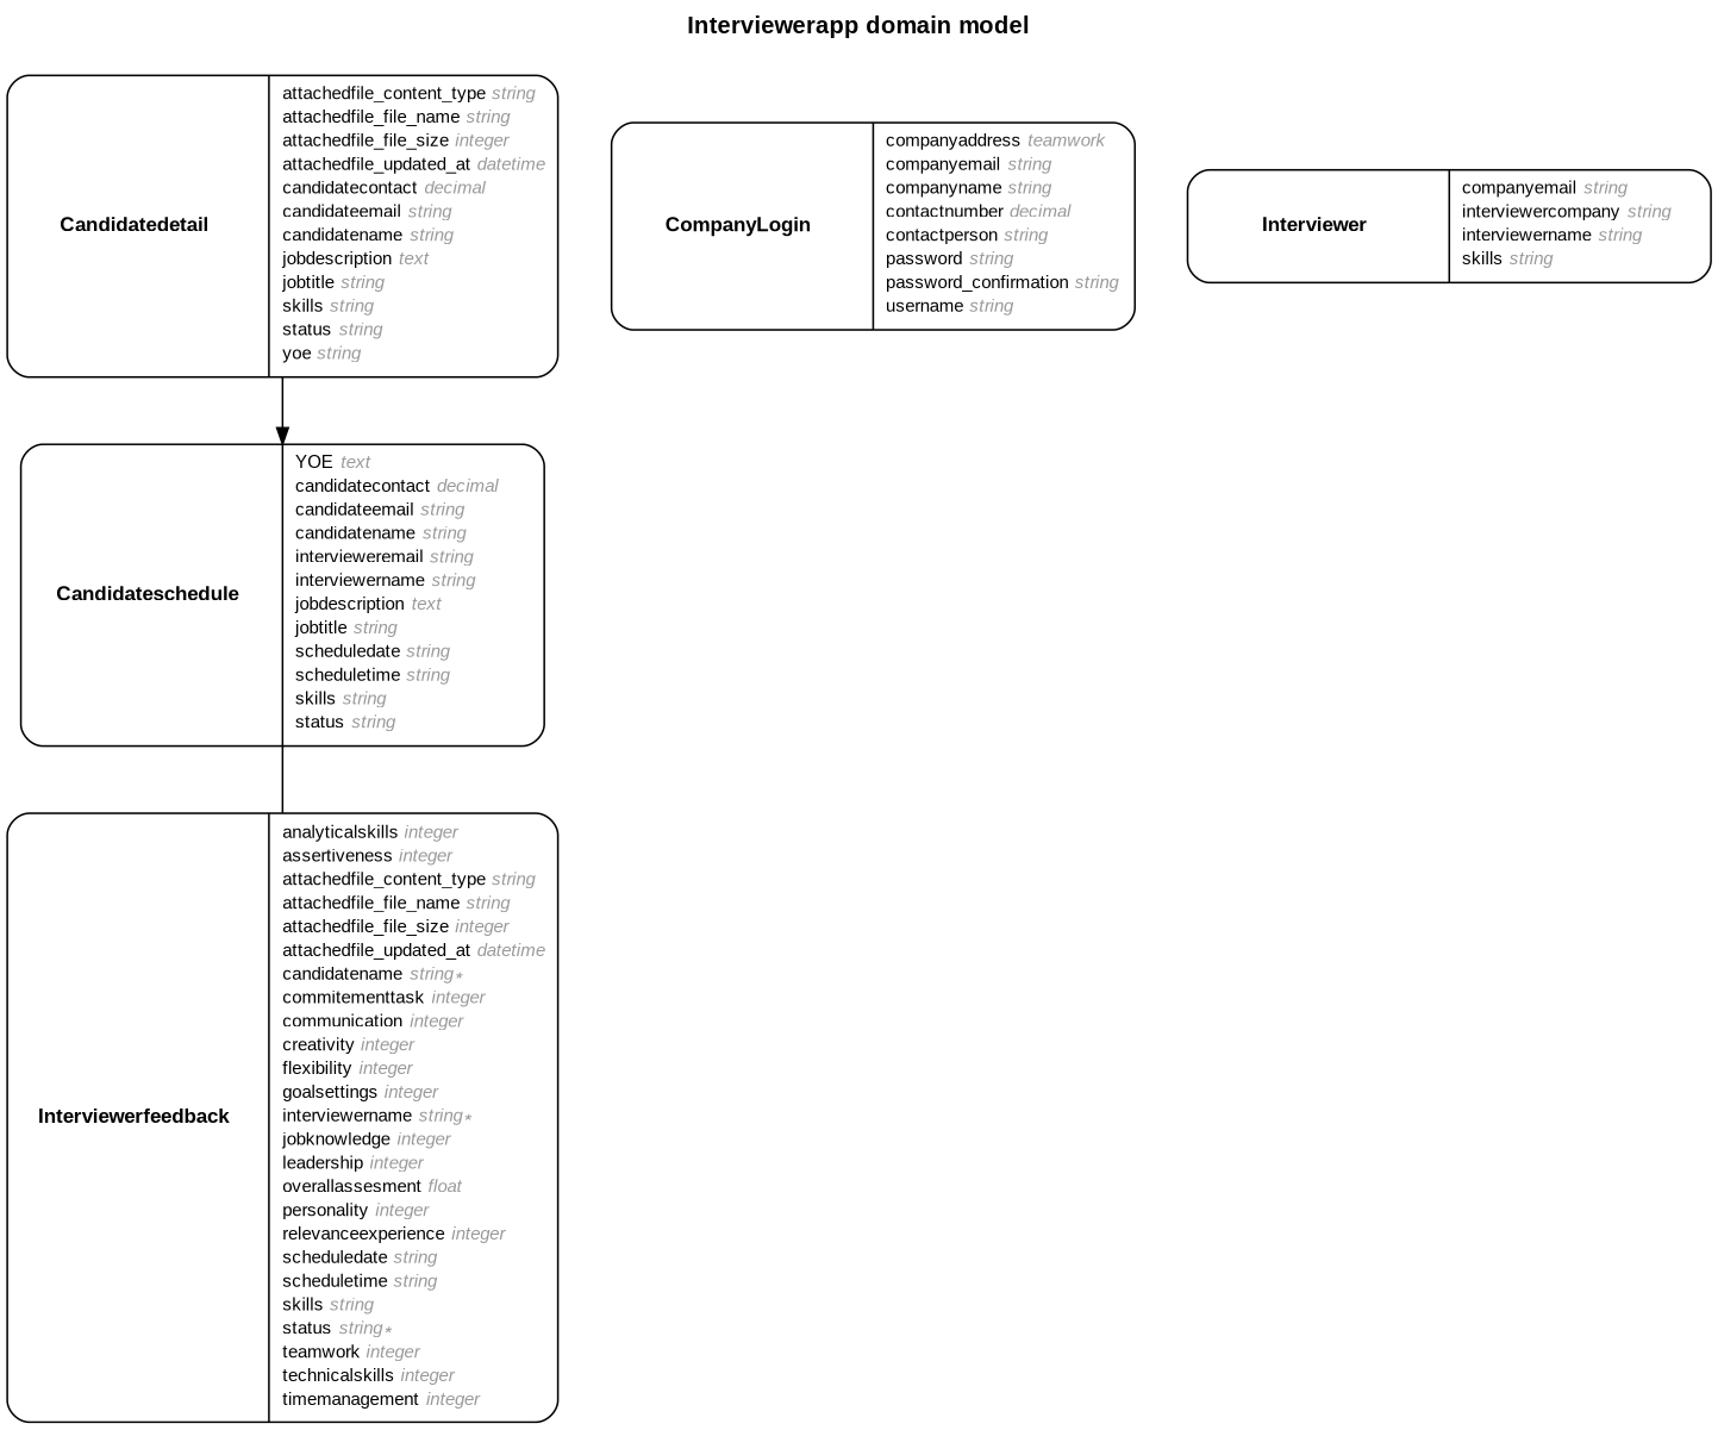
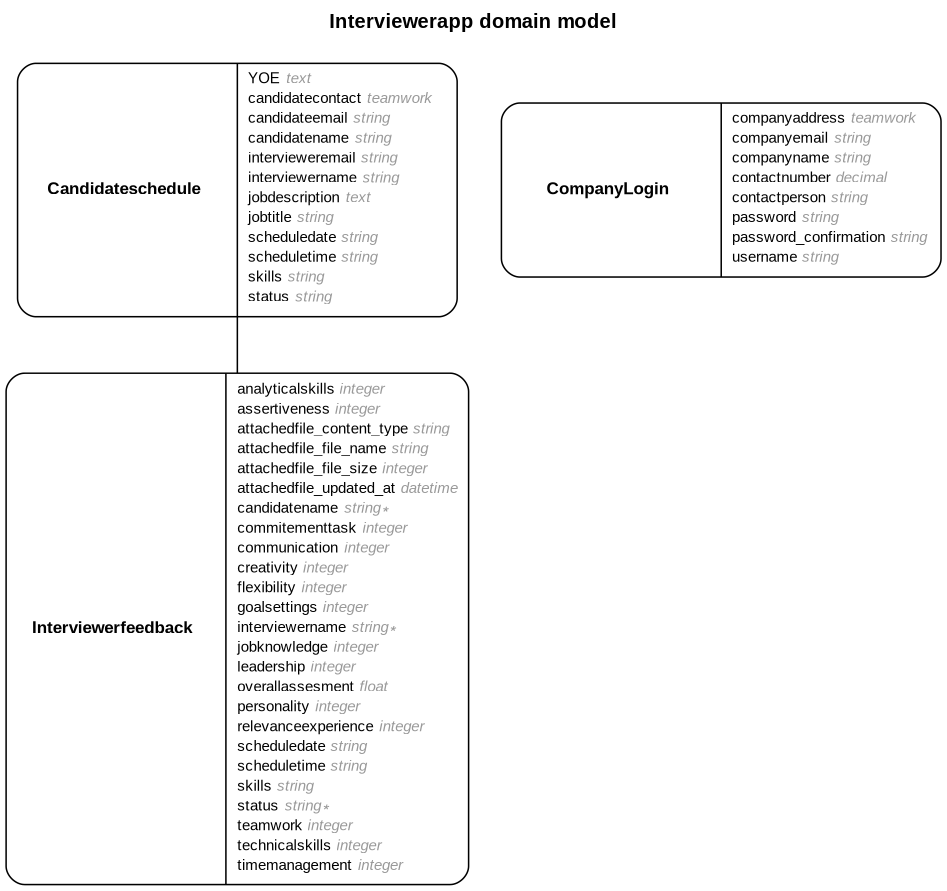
  digraph {
    concentrate=true
    fontname="Arial Bold"
    fontsize=13
    label="Interviewerapp domain model\n\n"
    labelloc=t
    nodesep=0.4
    rankdir=TB
    ranksep=0.5
    node [fontname=Arial fontsize=10 margin="0.07,0.05" penwidth=1.0 shape=Mrecord]
    edge [arrowsize=0.9 arrowtail=none dir=both fontname=Arial fontsize=7 labelangle=32 labeldistance=1.8 penwidth=1.0 weight=2]
-   n1 [label=<<table border="0" align="center" cellspacing="0.5" cellpadding="0" width="134">   <tr><td align="center" valign="bottom" width="130"><font face="Arial Bold" point-size="11">Candidatedetail</font></td></tr> </table> | <table border="0" align="left" cellspacing="2" cellpadding="0" width="134">   <tr><td align="left" width="130" port="attachedfile_content_type">attachedfile_content_type <font face="Arial Italic" color="grey60">string</font></td></tr>   <tr><td align="left" width="130" port="attachedfile_file_name">attachedfile_file_name <font face="Arial Italic" color="grey60">string</font></td></tr>   <tr><td align="left" width="130" port="attachedfile_file_size">attachedfile_file_size <font face="Arial Italic" color="grey60">integer</font></td></tr>   <tr><td align="left" width="130" port="attachedfile_updated_at">attachedfile_updated_at <font face="Arial Italic" color="grey60">datetime</font></td></tr>   <tr><td align="left" width="130" port="candidatecontact">candidatecontact <font face="Arial Italic" color="grey60">decimal</font></td></tr>   <tr><td align="left" width="130" port="candidateemail">candidateemail <font face="Arial Italic" color="grey60">string</font></td></tr>   <tr><td align="left" width="130" port="candidatename">candidatename <font face="Arial Italic" color="grey60">string</font></td></tr>   <tr><td align="left" width="130" port="jobdescription">jobdescription <font face="Arial Italic" color="grey60">text</font></td></tr>   <tr><td align="left" width="130" port="jobtitle">jobtitle <font face="Arial Italic" color="grey60">string</font></td></tr>   <tr><td align="left" width="130" port="skills">skills <font face="Arial Italic" color="grey60">string</font></td></tr>   <tr><td align="left" width="130" port="status">status <font face="Arial Italic" color="grey60">string</font></td></tr>   <tr><td align="left" width="130" port="yoe">yoe <font face="Arial Italic" color="grey60">string</font></td></tr> </table> >]
-   n2 [label=<<table border="0" align="center" cellspacing="0.5" cellpadding="0" width="134">   <tr><td align="center" valign="bottom" width="130"><font face="Arial Bold" point-size="11">Candidateschedule</font></td></tr> </table> | <table border="0" align="left" cellspacing="2" cellpadding="0" width="134">   <tr><td align="left" width="130" port="YOE">YOE <font face="Arial Italic" color="grey60">text</font></td></tr>   <tr><td align="left" width="130" port="candidatecontact">candidatecontact <font face="Arial Italic" color="grey60">decimal</font></td></tr>   <tr><td align="left" width="130" port="candidateemail">candidateemail <font face="Arial Italic" color="grey60">string</font></td></tr>   <tr><td align="left" width="130" port="candidatename">candidatename <font face="Arial Italic" color="grey60">string</font></td></tr>   <tr><td align="left" width="130" port="intervieweremail">intervieweremail <font face="Arial Italic" color="grey60">string</font></td></tr>   <tr><td align="left" width="130" port="interviewername">interviewername <font face="Arial Italic" color="grey60">string</font></td></tr>   <tr><td align="left" width="130" port="jobdescription">jobdescription <font face="Arial Italic" color="grey60">text</font></td></tr>   <tr><td align="left" width="130" port="jobtitle">jobtitle <font face="Arial Italic" color="grey60">string</font></td></tr>   <tr><td align="left" width="130" port="scheduledate">scheduledate <font face="Arial Italic" color="grey60">string</font></td></tr>   <tr><td align="left" width="130" port="scheduletime">scheduletime <font face="Arial Italic" color="grey60">string</font></td></tr>   <tr><td align="left" width="130" port="skills">skills <font face="Arial Italic" color="grey60">string</font></td></tr>   <tr><td align="left" width="130" port="status">status <font face="Arial Italic" color="grey60">string</font></td></tr> </table> >]
+   n2 [label=<<table border="0" align="center" cellspacing="0.5" cellpadding="0" width="134">   <tr><td align="center" valign="bottom" width="130"><font face="Arial Bold" point-size="11">Candidateschedule</font></td></tr> </table> | <table border="0" align="left" cellspacing="2" cellpadding="0" width="134">   <tr><td align="left" width="130" port="YOE">YOE <font face="Arial Italic" color="grey60">text</font></td></tr>   <tr><td align="left" width="130" port="candidatecontact">candidatecontact <font face="Arial Italic" color="grey60">teamwork</font></td></tr>   <tr><td align="left" width="130" port="candidateemail">candidateemail <font face="Arial Italic" color="grey60">string</font></td></tr>   <tr><td align="left" width="130" port="candidatename">candidatename <font face="Arial Italic" color="grey60">string</font></td></tr>   <tr><td align="left" width="130" port="intervieweremail">intervieweremail <font face="Arial Italic" color="grey60">string</font></td></tr>   <tr><td align="left" width="130" port="interviewername">interviewername <font face="Arial Italic" color="grey60">string</font></td></tr>   <tr><td align="left" width="130" port="jobdescription">jobdescription <font face="Arial Italic" color="grey60">text</font></td></tr>   <tr><td align="left" width="130" port="jobtitle">jobtitle <font face="Arial Italic" color="grey60">string</font></td></tr>   <tr><td align="left" width="130" port="scheduledate">scheduledate <font face="Arial Italic" color="grey60">string</font></td></tr>   <tr><td align="left" width="130" port="scheduletime">scheduletime <font face="Arial Italic" color="grey60">string</font></td></tr>   <tr><td align="left" width="130" port="skills">skills <font face="Arial Italic" color="grey60">string</font></td></tr>   <tr><td align="left" width="130" port="status">status <font face="Arial Italic" color="grey60">string</font></td></tr> </table> >]
    n3 [label=<<table border="0" align="center" cellspacing="0.5" cellpadding="0" width="134">   <tr><td align="center" valign="bottom" width="130"><font face="Arial Bold" point-size="11">Interviewerfeedback</font></td></tr> </table> | <table border="0" align="left" cellspacing="2" cellpadding="0" width="134">   <tr><td align="left" width="130" port="analyticalskills">analyticalskills <font face="Arial Italic" color="grey60">integer</font></td></tr>   <tr><td align="left" width="130" port="assertiveness">assertiveness <font face="Arial Italic" color="grey60">integer</font></td></tr>   <tr><td align="left" width="130" port="attachedfile_content_type">attachedfile_content_type <font face="Arial Italic" color="grey60">string</font></td></tr>   <tr><td align="left" width="130" port="attachedfile_file_name">attachedfile_file_name <font face="Arial Italic" color="grey60">string</font></td></tr>   <tr><td align="left" width="130" port="attachedfile_file_size">attachedfile_file_size <font face="Arial Italic" color="grey60">integer</font></td></tr>   <tr><td align="left" width="130" port="attachedfile_updated_at">attachedfile_updated_at <font face="Arial Italic" color="grey60">datetime</font></td></tr>   <tr><td align="left" width="130" port="candidatename">candidatename <font face="Arial Italic" color="grey60">string ∗</font></td></tr>   <tr><td align="left" width="130" port="commitementtask">commitementtask <font face="Arial Italic" color="grey60">integer</font></td></tr>   <tr><td align="left" width="130" port="communication">communication <font face="Arial Italic" color="grey60">integer</font></td></tr>   <tr><td align="left" width="130" port="creativity">creativity <font face="Arial Italic" color="grey60">integer</font></td></tr>   <tr><td align="left" width="130" port="flexibility">flexibility <font face="Arial Italic" color="grey60">integer</font></td></tr>   <tr><td align="left" width="130" port="goalsettings">goalsettings <font face="Arial Italic" color="grey60">integer</font></td></tr>   <tr><td align="left" width="130" port="interviewername">interviewername <font face="Arial Italic" color="grey60">string ∗</font></td></tr>   <tr><td align="left" width="130" port="jobknowledge">jobknowledge <font face="Arial Italic" color="grey60">integer</font></td></tr>   <tr><td align="left" width="130" port="leadership">leadership <font face="Arial Italic" color="grey60">integer</font></td></tr>   <tr><td align="left" width="130" port="overallassesment">overallassesment <font face="Arial Italic" color="grey60">float</font></td></tr>   <tr><td align="left" width="130" port="personality">personality <font face="Arial Italic" color="grey60">integer</font></td></tr>   <tr><td align="left" width="130" port="relevanceexperience">relevanceexperience <font face="Arial Italic" color="grey60">integer</font></td></tr>   <tr><td align="left" width="130" port="scheduledate">scheduledate <font face="Arial Italic" color="grey60">string</font></td></tr>   <tr><td align="left" width="130" port="scheduletime">scheduletime <font face="Arial Italic" color="grey60">string</font></td></tr>   <tr><td align="left" width="130" port="skills">skills <font face="Arial Italic" color="grey60">string</font></td></tr>   <tr><td align="left" width="130" port="status">status <font face="Arial Italic" color="grey60">string ∗</font></td></tr>   <tr><td align="left" width="130" port="teamwork">teamwork <font face="Arial Italic" color="grey60">integer</font></td></tr>   <tr><td align="left" width="130" port="technicalskills">technicalskills <font face="Arial Italic" color="grey60">integer</font></td></tr>   <tr><td align="left" width="130" port="timemanagement">timemanagement <font face="Arial Italic" color="grey60">integer</font></td></tr> </table> >]
    n4 [label=<<table border="0" align="center" cellspacing="0.5" cellpadding="0" width="134">   <tr><td align="center" valign="bottom" width="130"><font face="Arial Bold" point-size="11">CompanyLogin</font></td></tr> </table> | <table border="0" align="left" cellspacing="2" cellpadding="0" width="134">   <tr><td align="left" width="130" port="companyaddress">companyaddress <font face="Arial Italic" color="grey60">teamwork</font></td></tr>   <tr><td align="left" width="130" port="companyemail">companyemail <font face="Arial Italic" color="grey60">string</font></td></tr>   <tr><td align="left" width="130" port="companyname">companyname <font face="Arial Italic" color="grey60">string</font></td></tr>   <tr><td align="left" width="130" port="contactnumber">contactnumber <font face="Arial Italic" color="grey60">decimal</font></td></tr>   <tr><td align="left" width="130" port="contactperson">contactperson <font face="Arial Italic" color="grey60">string</font></td></tr>   <tr><td align="left" width="130" port="password">password <font face="Arial Italic" color="grey60">string</font></td></tr>   <tr><td align="left" width="130" port="password_confirmation">password_confirmation <font face="Arial Italic" color="grey60">string</font></td></tr>   <tr><td align="left" width="130" port="username">username <font face="Arial Italic" color="grey60">string</font></td></tr> </table> >]
-   n5 [label=<<table border="0" align="center" cellspacing="0.5" cellpadding="0" width="134">   <tr><td align="center" valign="bottom" width="130"><font face="Arial Bold" point-size="11">Interviewer</font></td></tr> </table> | <table border="0" align="left" cellspacing="2" cellpadding="0" width="134">   <tr><td align="left" width="130" port="companyemail">companyemail <font face="Arial Italic" color="grey60">string</font></td></tr>   <tr><td align="left" width="130" port="interviewercompany">interviewercompany <font face="Arial Italic" color="grey60">string</font></td></tr>   <tr><td align="left" width="130" port="interviewername">interviewername <font face="Arial Italic" color="grey60">string</font></td></tr>   <tr><td align="left" width="130" port="skills">skills <font face="Arial Italic" color="grey60">string</font></td></tr> </table> >]
-   n1 -> n2 [arrowhead=normal]
    n2 -> n3 [arrowhead=none]
  }
